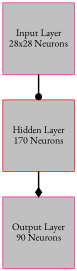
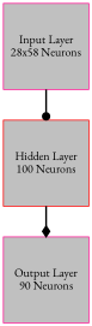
  digraph {
    fontname="EB Garamond"
    rankdir=UD
    node [color=deeppink fillcolor=grey fontname="EB Garamond" shape=square style=filled]
    edge [fontname="EB Garamond" penwidth=2]
-   n1 [label="Input Layer\n28x28 Neurons" width=1.4]
-   n2 [color=red label="Hidden Layer\n170 Neurons" width=1.4]
+   n1 [label="Input Layer\n28x58 Neurons" width=1.4]
+   n2 [color=red label="Hidden Layer\n100 Neurons" width=1.4]
    n3 [label="Output Layer\n90 Neurons" width=1.4]
    n1 -> n2 [arrowhead=dot]
    n2 -> n3 [arrowhead=diamond]
  }
